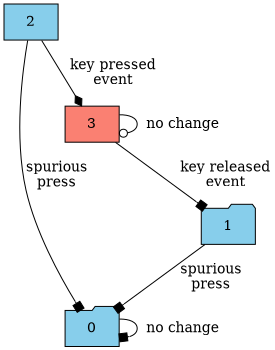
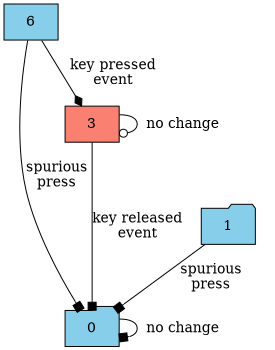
  digraph {
    node [fillcolor=skyblue shape=folder style=filled]
    edge [arrowhead=box]
    0
    1
-   2 [shape=box]
+   2 [shape=box label=6]
    3 [fillcolor=salmon shape=box]
    0 -> 0 [label="  no change"]
    1 -> 0 [label="spurious\npress"]
    2 -> 0 [label="spurious\npress\n"]
    2 -> 3 [arrowhead=diamond label="key pressed\nevent"]
-   3 -> 1 [label="key released\nevent"]
+   3 -> 0 [label="key released\nevent"]
    3 -> 3 [arrowhead=odot label="  no change"]
  }
